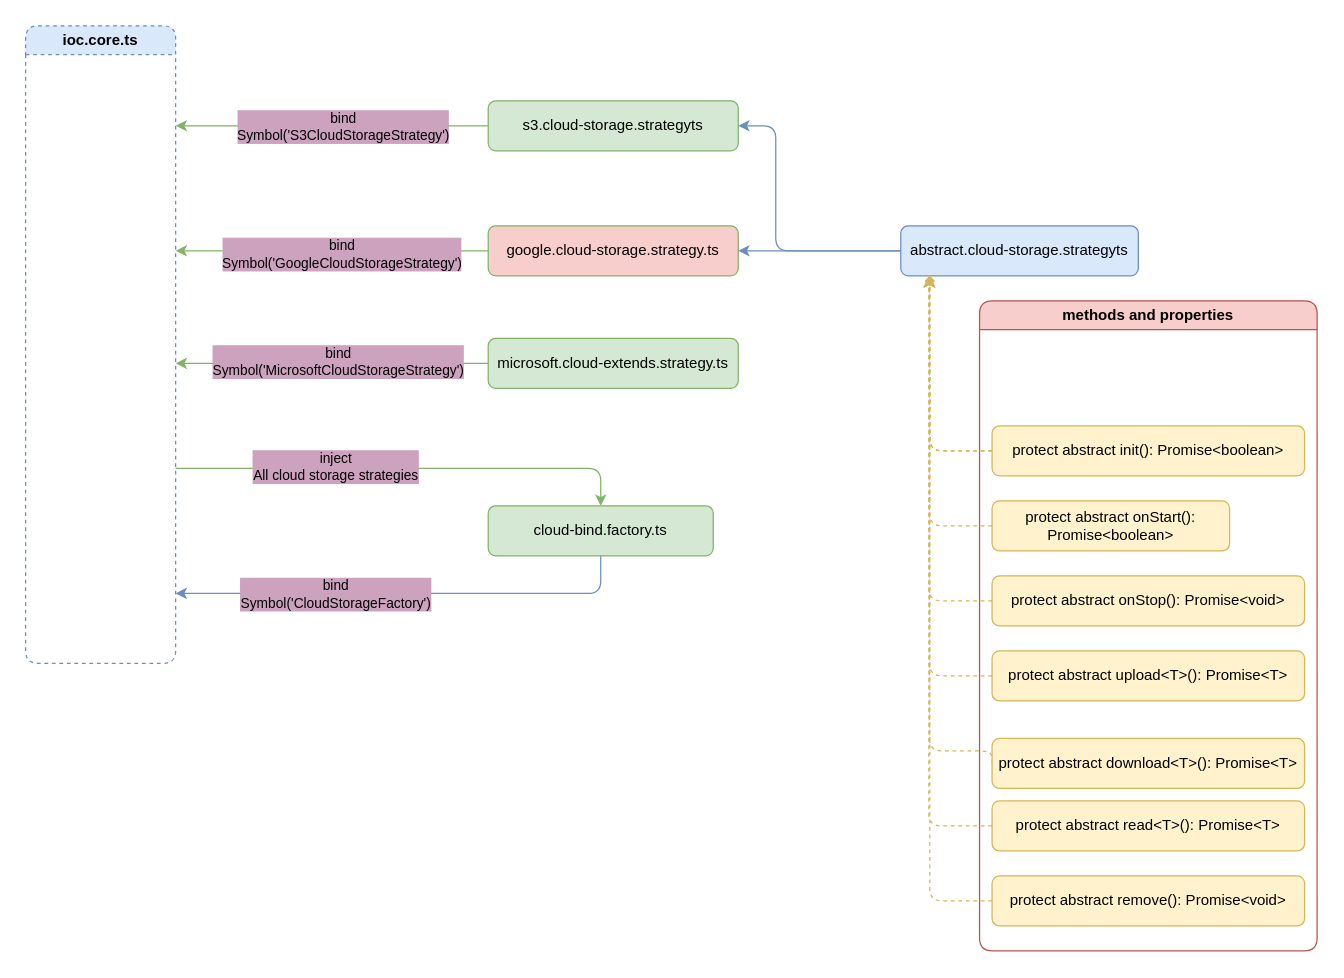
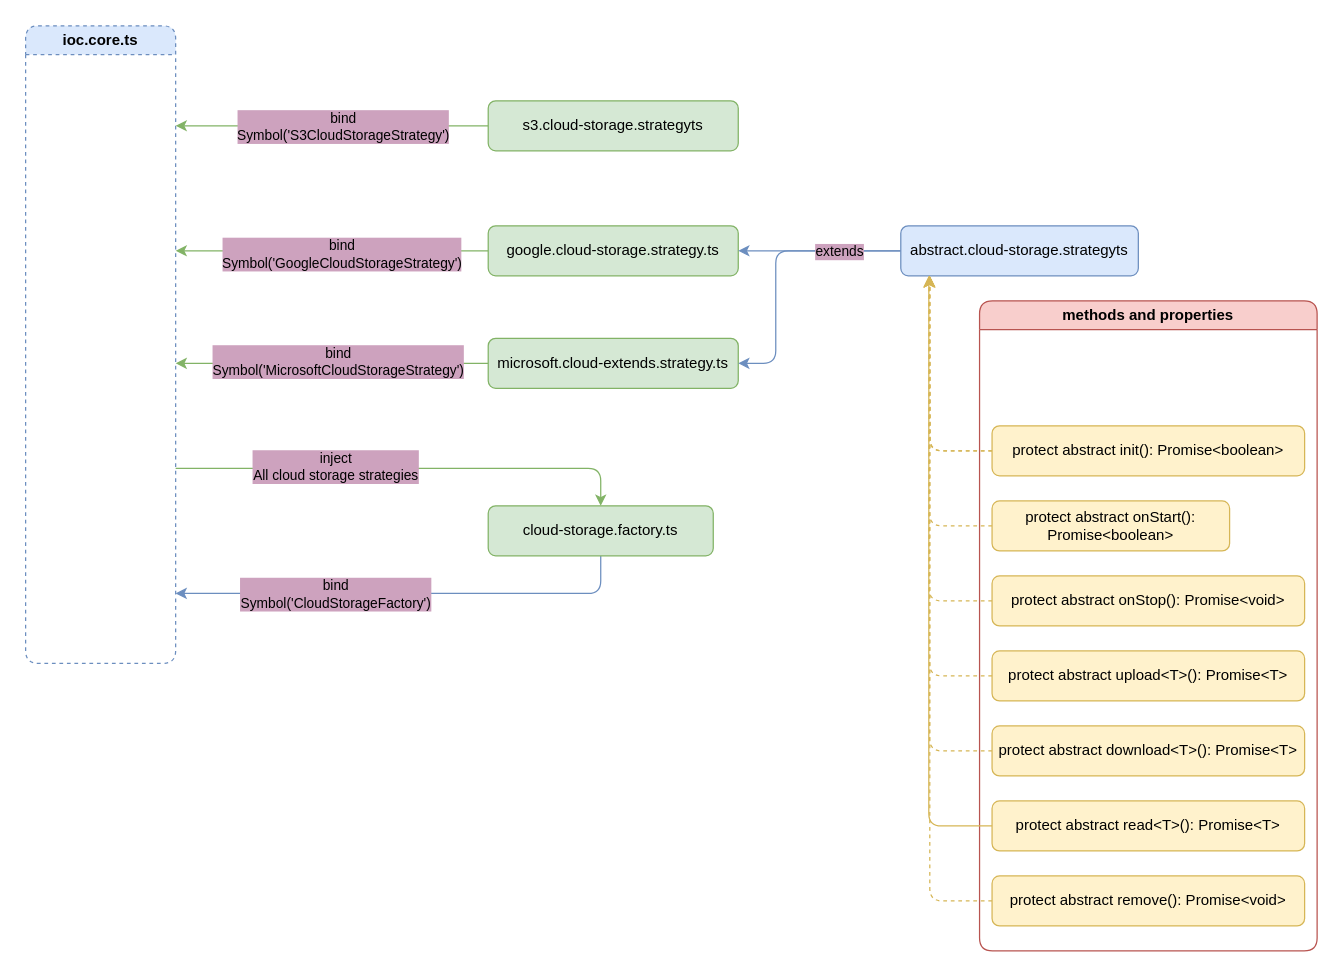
  <mxCell id="0" />
  <mxCell id="1" parent="0" />
  <mxCell id="2" value="ioc.core.ts" style="swimlane;whiteSpace=wrap;html=1;rounded=1;dashed=1;fillColor=#dae8fc;strokeColor=#6c8ebf;" parent="1" vertex="1"><mxGeometry x="20" y="20" width="120" height="510" as="geometry" /></mxCell>
  <mxCell id="3" style="edgeStyle=orthogonalEdgeStyle;rounded=0;orthogonalLoop=1;jettySize=auto;html=1;fillColor=#d5e8d4;strokeColor=#82b366;" parent="1" source="5" edge="1"><mxGeometry relative="1" as="geometry"><mxPoint x="140" y="100" as="targetPoint" /></mxGeometry></mxCell>
  <mxCell id="4" value="bind&lt;br&gt;Symbol('S3CloudStorageStrategy')" style="edgeLabel;html=1;align=center;verticalAlign=middle;resizable=0;points=[];labelBackgroundColor=#CDA2BE;" parent="3" vertex="1" connectable="0"><mxGeometry x="-0.066" relative="1" as="geometry"><mxPoint as="offset" /></mxGeometry></mxCell>
  <mxCell id="5" value="s3.cloud-storage.strategyts" style="rounded=1;whiteSpace=wrap;html=1;fillColor=#d5e8d4;strokeColor=#82b366;" parent="1" vertex="1"><mxGeometry x="390" y="80" width="200" height="40" as="geometry" /></mxCell>
  <mxCell id="6" style="edgeStyle=orthogonalEdgeStyle;rounded=0;orthogonalLoop=1;jettySize=auto;html=1;exitX=0;exitY=0.5;exitDx=0;exitDy=0;fillColor=#d5e8d4;strokeColor=#82b366;" parent="1" source="7" edge="1"><mxGeometry relative="1" as="geometry"><mxPoint x="140" y="200" as="targetPoint" /></mxGeometry></mxCell>
- <mxCell id="7" value="google.cloud-storage.strategy.ts" style="rounded=1;whiteSpace=wrap;html=1;fillColor=#f8cecc;strokeColor=#82b366;" parent="1" vertex="1"><mxGeometry x="390" y="180" width="200" height="40" as="geometry" /></mxCell>
+ <mxCell id="7" value="google.cloud-storage.strategy.ts" style="rounded=1;whiteSpace=wrap;html=1;fillColor=#d5e8d4;strokeColor=#82b366;" parent="1" vertex="1"><mxGeometry x="390" y="180" width="200" height="40" as="geometry" /></mxCell>
  <mxCell id="8" style="edgeStyle=orthogonalEdgeStyle;rounded=0;orthogonalLoop=1;jettySize=auto;html=1;fillColor=#d5e8d4;strokeColor=#82b366;" parent="1" source="10" edge="1"><mxGeometry relative="1" as="geometry"><mxPoint x="140" y="290" as="targetPoint" /><Array as="points"><mxPoint x="280" y="290" /><mxPoint x="280" y="290" /></Array></mxGeometry></mxCell>
  <mxCell id="9" value="bind&lt;br&gt;Symbol('MicrosoftCloudStorageStrategy')" style="edgeLabel;html=1;align=center;verticalAlign=middle;resizable=0;points=[];labelBackgroundColor=#CDA2BE;" parent="8" vertex="1" connectable="0"><mxGeometry x="0.083" y="-2" relative="1" as="geometry"><mxPoint x="14" as="offset" /></mxGeometry></mxCell>
  <mxCell id="10" value="microsoft.cloud-extends.strategy.ts" style="rounded=1;whiteSpace=wrap;html=1;fillColor=#d5e8d4;strokeColor=#82b366;" parent="1" vertex="1"><mxGeometry x="390" y="270" width="200" height="40" as="geometry" /></mxCell>
  <mxCell id="11" value="bind&lt;br&gt;Symbol('GoogleCloudStorageStrategy')" style="edgeLabel;html=1;align=center;verticalAlign=middle;resizable=0;points=[];labelBackgroundColor=#CDA2BE;" parent="1" vertex="1" connectable="0"><mxGeometry x="269.997" y="120" as="geometry"><mxPoint x="3" y="82" as="offset" /></mxGeometry></mxCell>
- <mxCell id="12" style="edgeStyle=orthogonalEdgeStyle;rounded=1;orthogonalLoop=1;jettySize=auto;html=1;entryX=1;entryY=0.5;entryDx=0;entryDy=0;fillColor=#dae8fc;strokeColor=#6c8ebf;" parent="1" source="16" target="5" edge="1"><mxGeometry relative="1" as="geometry"><Array as="points"><mxPoint x="620" y="200" /><mxPoint x="620" y="100" /></Array></mxGeometry></mxCell>
  <mxCell id="13" style="edgeStyle=orthogonalEdgeStyle;rounded=1;orthogonalLoop=1;jettySize=auto;html=1;entryX=1;entryY=0.5;entryDx=0;entryDy=0;fillColor=#dae8fc;strokeColor=#6c8ebf;" parent="1" source="16" target="7" edge="1"><mxGeometry relative="1" as="geometry" /></mxCell>
+ <mxCell id="14" style="edgeStyle=orthogonalEdgeStyle;rounded=1;orthogonalLoop=1;jettySize=auto;html=1;entryX=1;entryY=0.5;entryDx=0;entryDy=0;fillColor=#dae8fc;strokeColor=#6c8ebf;" parent="1" source="16" target="10" edge="1"><mxGeometry relative="1" as="geometry"><Array as="points"><mxPoint x="620" y="200" /><mxPoint x="620" y="290" /></Array></mxGeometry></mxCell>
+ <mxCell id="15" value="extends" style="edgeLabel;html=1;align=center;verticalAlign=middle;resizable=0;points=[];labelBackgroundColor=#CDA2BE;" parent="14" vertex="1" connectable="0"><mxGeometry x="-0.636" relative="1" as="geometry"><mxPoint x="-10" as="offset" /></mxGeometry></mxCell>
  <mxCell id="16" value="abstract.cloud-storage.strategyts" style="rounded=1;whiteSpace=wrap;html=1;fillColor=#dae8fc;strokeColor=#6c8ebf;" parent="1" vertex="1"><mxGeometry x="720" y="180" width="190" height="40" as="geometry" /></mxCell>
  <mxCell id="17" value="methods and properties" style="swimlane;whiteSpace=wrap;html=1;fillColor=#f8cecc;strokeColor=#b85450;rounded=1;" parent="1" vertex="1"><mxGeometry x="783" y="240" width="270" height="520" as="geometry" /></mxCell>
  <mxCell id="18" value="protect abstract init(): Promise&amp;lt;boolean&amp;gt;" style="rounded=1;whiteSpace=wrap;html=1;fillColor=#fff2cc;strokeColor=#d6b656;" parent="17" vertex="1"><mxGeometry x="10" y="100" width="250" height="40" as="geometry" /></mxCell>
  <mxCell id="19" style="edgeStyle=orthogonalEdgeStyle;rounded=1;orthogonalLoop=1;jettySize=auto;html=1;fillColor=#fff2cc;strokeColor=#d6b656;dashed=1;exitX=0;exitY=0.5;exitDx=0;exitDy=0;" parent="17" source="20" edge="1"><mxGeometry relative="1" as="geometry"><mxPoint x="-40" y="-20" as="targetPoint" /><Array as="points"><mxPoint x="-40" y="180" /></Array></mxGeometry></mxCell>
  <mxCell id="20" value="protect abstract onStart(): Promise&amp;lt;boolean&amp;gt;" style="rounded=1;whiteSpace=wrap;html=1;fillColor=#fff2cc;strokeColor=#d6b656;" parent="17" vertex="1"><mxGeometry x="10" y="160" width="190" height="40" as="geometry" /></mxCell>
  <mxCell id="21" value="protect abstract onStop(): Promise&amp;lt;void&amp;gt;" style="rounded=1;whiteSpace=wrap;html=1;fillColor=#fff2cc;strokeColor=#d6b656;" parent="17" vertex="1"><mxGeometry x="10" y="220" width="250" height="40" as="geometry" /></mxCell>
  <mxCell id="22" value="protect abstract upload&amp;lt;T&amp;gt;(): Promise&amp;lt;T&amp;gt;" style="rounded=1;whiteSpace=wrap;html=1;fillColor=#fff2cc;strokeColor=#d6b656;" parent="17" vertex="1"><mxGeometry x="10" y="280" width="250" height="40" as="geometry" /></mxCell>
  <mxCell id="23" style="edgeStyle=orthogonalEdgeStyle;rounded=1;orthogonalLoop=1;jettySize=auto;html=1;fillColor=#fff2cc;strokeColor=#d6b656;dashed=1;exitX=0;exitY=0.5;exitDx=0;exitDy=0;" parent="17" source="24" edge="1"><mxGeometry relative="1" as="geometry"><mxPoint x="-40" y="-20" as="targetPoint" /><Array as="points"><mxPoint x="-40" y="360" /></Array></mxGeometry></mxCell>
- <mxCell id="24" value="protect abstract download&amp;lt;T&amp;gt;(): Promise&amp;lt;T&amp;gt;" style="rounded=1;whiteSpace=wrap;html=1;fillColor=#fff2cc;strokeColor=#d6b656;" parent="17" vertex="1"><mxGeometry x="10" y="350" width="250" height="40" as="geometry" /></mxCell>
+ <mxCell id="24" value="protect abstract download&amp;lt;T&amp;gt;(): Promise&amp;lt;T&amp;gt;" style="rounded=1;whiteSpace=wrap;html=1;fillColor=#fff2cc;strokeColor=#d6b656;" parent="17" vertex="1"><mxGeometry x="10" y="340" width="250" height="40" as="geometry" /></mxCell>
  <mxCell id="25" value="protect abstract read&amp;lt;T&amp;gt;(): Promise&amp;lt;T&amp;gt;" style="rounded=1;whiteSpace=wrap;html=1;fillColor=#fff2cc;strokeColor=#d6b656;" parent="17" vertex="1"><mxGeometry x="10" y="400" width="250" height="40" as="geometry" /></mxCell>
  <mxCell id="26" value="protect abstract remove(): Promise&amp;lt;void&amp;gt;" style="rounded=1;whiteSpace=wrap;html=1;fillColor=#fff2cc;strokeColor=#d6b656;" parent="17" vertex="1"><mxGeometry x="10" y="460" width="250" height="40" as="geometry" /></mxCell>
  <mxCell id="27" style="edgeStyle=orthogonalEdgeStyle;rounded=1;orthogonalLoop=1;jettySize=auto;html=1;exitX=0;exitY=0.5;exitDx=0;exitDy=0;fillColor=#fff2cc;strokeColor=#d6b656;dashed=1;" parent="1" target="16" edge="1"><mxGeometry relative="1" as="geometry"><mxPoint x="769" y="220" as="targetPoint" /><Array as="points"><mxPoint x="743" y="360" /></Array><mxPoint x="793" y="360" as="sourcePoint" /></mxGeometry></mxCell>
  <mxCell id="28" style="edgeStyle=orthogonalEdgeStyle;rounded=1;orthogonalLoop=1;jettySize=auto;html=1;entryX=0.5;entryY=0;entryDx=0;entryDy=0;fillColor=#d5e8d4;strokeColor=#82b366;" parent="1" target="32" edge="1"><mxGeometry relative="1" as="geometry"><mxPoint x="140" y="374" as="sourcePoint" /><Array as="points"><mxPoint x="160" y="373.97" /><mxPoint x="480" y="373.97" /></Array></mxGeometry></mxCell>
  <mxCell id="29" value="inject&lt;br&gt;All cloud storage strategies" style="edgeLabel;html=1;align=center;verticalAlign=middle;resizable=0;points=[];labelBackgroundColor=#CDA2BE;" parent="28" vertex="1" connectable="0"><mxGeometry x="-0.187" y="2" relative="1" as="geometry"><mxPoint x="-23" as="offset" /></mxGeometry></mxCell>
  <mxCell id="30" style="edgeStyle=orthogonalEdgeStyle;rounded=1;orthogonalLoop=1;jettySize=auto;html=1;exitX=0.5;exitY=1;exitDx=0;exitDy=0;fillColor=#dae8fc;strokeColor=#6c8ebf;" parent="1" source="32" edge="1"><mxGeometry relative="1" as="geometry"><mxPoint x="140" y="474" as="targetPoint" /><Array as="points"><mxPoint x="480" y="473.97" /><mxPoint x="160" y="473.97" /></Array></mxGeometry></mxCell>
  <mxCell id="31" value="bind&lt;br&gt;Symbol('CloudStorageFactory')" style="edgeLabel;html=1;align=center;verticalAlign=middle;resizable=0;points=[];labelBackgroundColor=#CDA2BE;" parent="30" vertex="1" connectable="0"><mxGeometry x="0.337" y="4" relative="1" as="geometry"><mxPoint x="4" y="-4" as="offset" /></mxGeometry></mxCell>
- <mxCell id="32" value="cloud-bind.factory.ts" style="rounded=1;whiteSpace=wrap;html=1;fillColor=#d5e8d4;strokeColor=#82b366;" parent="1" vertex="1"><mxGeometry x="390" y="403.97" width="180" height="40" as="geometry" /></mxCell>
+ <mxCell id="32" value="cloud-storage.factory.ts" style="rounded=1;whiteSpace=wrap;html=1;fillColor=#d5e8d4;strokeColor=#82b366;" parent="1" vertex="1"><mxGeometry x="390" y="403.97" width="180" height="40" as="geometry" /></mxCell>
  <mxCell id="33" style="edgeStyle=orthogonalEdgeStyle;rounded=1;orthogonalLoop=1;jettySize=auto;html=1;exitX=0;exitY=0.5;exitDx=0;exitDy=0;fillColor=#fff2cc;strokeColor=#d6b656;dashed=1;" parent="1" source="18" edge="1"><mxGeometry relative="1" as="geometry"><mxPoint x="743" y="220" as="targetPoint" /></mxGeometry></mxCell>
  <mxCell id="34" style="edgeStyle=orthogonalEdgeStyle;rounded=1;orthogonalLoop=1;jettySize=auto;html=1;entryX=0.119;entryY=1.01;entryDx=0;entryDy=0;entryPerimeter=0;exitX=0;exitY=0.5;exitDx=0;exitDy=0;fillColor=#fff2cc;strokeColor=#d6b656;dashed=1;" parent="1" source="21" target="16" edge="1"><mxGeometry relative="1" as="geometry" /></mxCell>
  <mxCell id="35" style="edgeStyle=orthogonalEdgeStyle;rounded=1;orthogonalLoop=1;jettySize=auto;html=1;entryX=0.121;entryY=1.006;entryDx=0;entryDy=0;entryPerimeter=0;exitX=0;exitY=0.5;exitDx=0;exitDy=0;fillColor=#fff2cc;strokeColor=#d6b656;dashed=1;" parent="1" source="22" target="16" edge="1"><mxGeometry relative="1" as="geometry" /></mxCell>
- <mxCell id="36" style="edgeStyle=orthogonalEdgeStyle;rounded=1;orthogonalLoop=1;jettySize=auto;html=1;entryX=0.118;entryY=1;entryDx=0;entryDy=0;entryPerimeter=0;exitX=0;exitY=0.5;exitDx=0;exitDy=0;dashed=1;fillColor=#fff2cc;strokeColor=#d6b656;" parent="1" source="25" target="16" edge="1"><mxGeometry relative="1" as="geometry" /></mxCell>
- <mxCell id="37" style="edgeStyle=orthogonalEdgeStyle;rounded=1;orthogonalLoop=1;jettySize=auto;html=1;entryX=0.122;entryY=0.996;entryDx=0;entryDy=0;entryPerimeter=0;exitX=0;exitY=0.5;exitDx=0;exitDy=0;fillColor=#fff2cc;strokeColor=#d6b656;dashed=1;endArrow=diamond;" parent="1" source="26" target="16" edge="1"><mxGeometry relative="1" as="geometry" /></mxCell>
+ <mxCell id="36" style="edgeStyle=orthogonalEdgeStyle;rounded=1;orthogonalLoop=1;jettySize=auto;html=1;entryX=0.118;entryY=1;entryDx=0;entryDy=0;entryPerimeter=0;exitX=0;exitY=0.5;exitDx=0;exitDy=0;dashed=0;fillColor=#fff2cc;strokeColor=#d6b656;" parent="1" source="25" target="16" edge="1"><mxGeometry relative="1" as="geometry" /></mxCell>
+ <mxCell id="37" style="edgeStyle=orthogonalEdgeStyle;rounded=1;orthogonalLoop=1;jettySize=auto;html=1;entryX=0.122;entryY=0.996;entryDx=0;entryDy=0;entryPerimeter=0;exitX=0;exitY=0.5;exitDx=0;exitDy=0;fillColor=#fff2cc;strokeColor=#d6b656;dashed=1;" parent="1" source="26" target="16" edge="1"><mxGeometry relative="1" as="geometry" /></mxCell>
